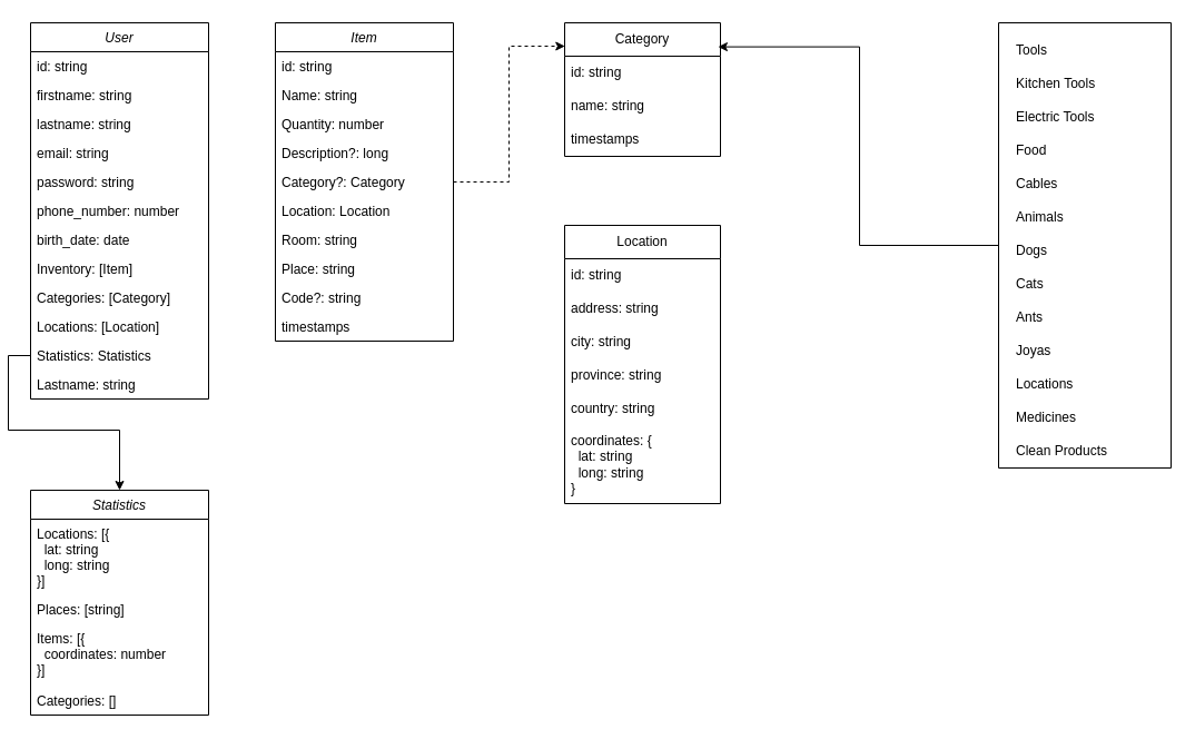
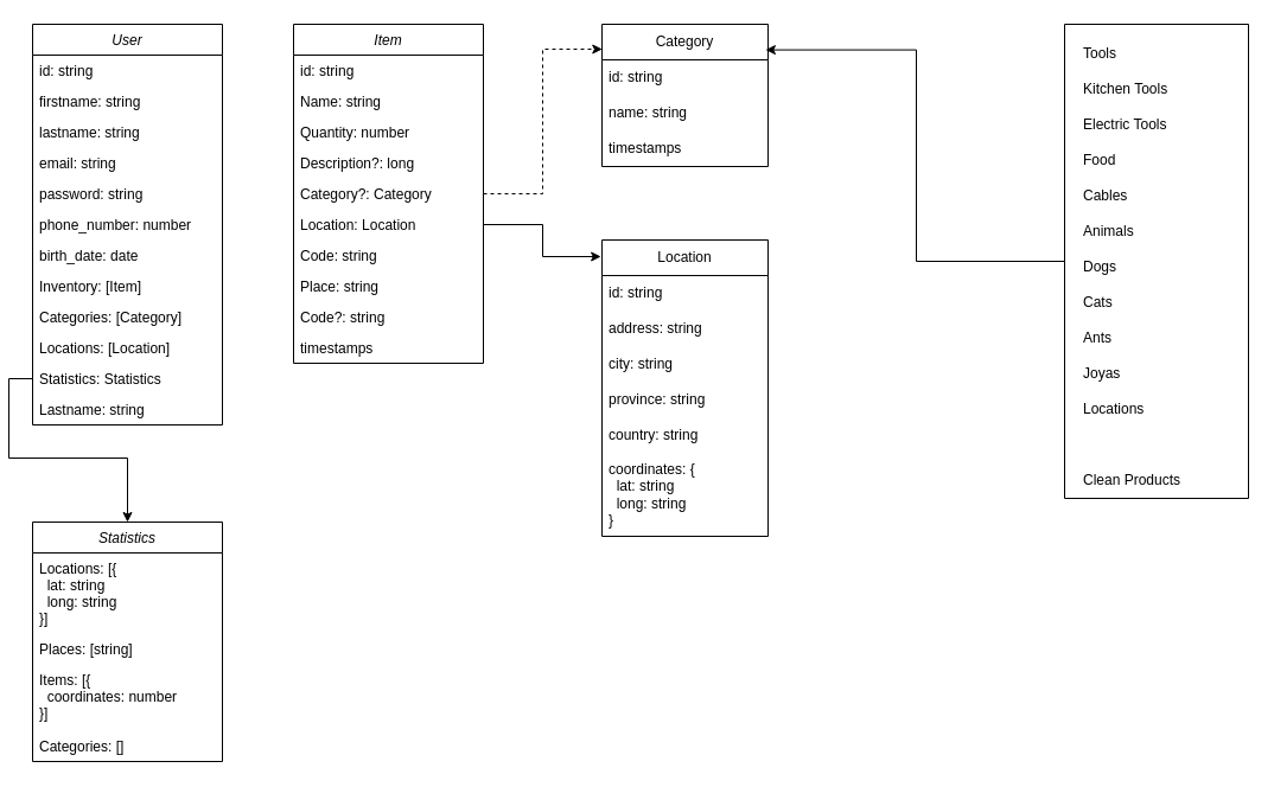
  <mxCell id="0" />
  <mxCell id="1" parent="0" />
  <mxCell id="2" value="" style="edgeStyle=orthogonalEdgeStyle;rounded=0;orthogonalLoop=1;jettySize=auto;html=1;" parent="1" source="14" target="27" edge="1"><mxGeometry relative="1" as="geometry" /></mxCell>
  <mxCell id="3" value="User" style="swimlane;fontStyle=2;align=center;verticalAlign=top;childLayout=stackLayout;horizontal=1;startSize=26;horizontalStack=0;resizeParent=1;resizeLast=0;collapsible=1;marginBottom=0;rounded=0;shadow=0;strokeWidth=1;" parent="1" vertex="1"><mxGeometry x="20" y="20" width="160" height="338" as="geometry"><mxRectangle x="230" y="140" width="160" height="26" as="alternateBounds" /></mxGeometry></mxCell>
  <mxCell id="4" value="id: string" style="text;align=left;verticalAlign=top;spacingLeft=4;spacingRight=4;overflow=hidden;rotatable=0;points=[[0,0.5],[1,0.5]];portConstraint=eastwest;" parent="3" vertex="1"><mxGeometry y="26" width="160" height="26" as="geometry" /></mxCell>
  <mxCell id="5" value="firstname: string" style="text;align=left;verticalAlign=top;spacingLeft=4;spacingRight=4;overflow=hidden;rotatable=0;points=[[0,0.5],[1,0.5]];portConstraint=eastwest;" parent="3" vertex="1"><mxGeometry y="52" width="160" height="26" as="geometry" /></mxCell>
  <mxCell id="6" value="lastname: string" style="text;align=left;verticalAlign=top;spacingLeft=4;spacingRight=4;overflow=hidden;rotatable=0;points=[[0,0.5],[1,0.5]];portConstraint=eastwest;rounded=0;shadow=0;html=0;" parent="3" vertex="1"><mxGeometry y="78" width="160" height="26" as="geometry" /></mxCell>
  <mxCell id="7" value="email: string" style="text;align=left;verticalAlign=top;spacingLeft=4;spacingRight=4;overflow=hidden;rotatable=0;points=[[0,0.5],[1,0.5]];portConstraint=eastwest;rounded=0;shadow=0;html=0;" parent="3" vertex="1"><mxGeometry y="104" width="160" height="26" as="geometry" /></mxCell>
  <mxCell id="8" value="password: string" style="text;align=left;verticalAlign=top;spacingLeft=4;spacingRight=4;overflow=hidden;rotatable=0;points=[[0,0.5],[1,0.5]];portConstraint=eastwest;rounded=0;shadow=0;html=0;" parent="3" vertex="1"><mxGeometry y="130" width="160" height="26" as="geometry" /></mxCell>
  <mxCell id="9" value="phone_number: number" style="text;align=left;verticalAlign=top;spacingLeft=4;spacingRight=4;overflow=hidden;rotatable=0;points=[[0,0.5],[1,0.5]];portConstraint=eastwest;rounded=0;shadow=0;html=0;" parent="3" vertex="1"><mxGeometry y="156" width="160" height="26" as="geometry" /></mxCell>
  <mxCell id="10" value="birth_date: date" style="text;align=left;verticalAlign=top;spacingLeft=4;spacingRight=4;overflow=hidden;rotatable=0;points=[[0,0.5],[1,0.5]];portConstraint=eastwest;rounded=0;shadow=0;html=0;" parent="3" vertex="1"><mxGeometry y="182" width="160" height="26" as="geometry" /></mxCell>
  <mxCell id="11" value="Inventory: [Item]" style="text;align=left;verticalAlign=top;spacingLeft=4;spacingRight=4;overflow=hidden;rotatable=0;points=[[0,0.5],[1,0.5]];portConstraint=eastwest;" parent="3" vertex="1"><mxGeometry y="208" width="160" height="26" as="geometry" /></mxCell>
  <mxCell id="12" value="Categories: [Category]" style="text;align=left;verticalAlign=top;spacingLeft=4;spacingRight=4;overflow=hidden;rotatable=0;points=[[0,0.5],[1,0.5]];portConstraint=eastwest;" parent="3" vertex="1"><mxGeometry y="234" width="160" height="26" as="geometry" /></mxCell>
  <mxCell id="13" value="Locations: [Location]" style="text;align=left;verticalAlign=top;spacingLeft=4;spacingRight=4;overflow=hidden;rotatable=0;points=[[0,0.5],[1,0.5]];portConstraint=eastwest;" parent="3" vertex="1"><mxGeometry y="260" width="160" height="26" as="geometry" /></mxCell>
  <mxCell id="14" value="Statistics: Statistics" style="text;align=left;verticalAlign=top;spacingLeft=4;spacingRight=4;overflow=hidden;rotatable=0;points=[[0,0.5],[1,0.5]];portConstraint=eastwest;" parent="3" vertex="1"><mxGeometry y="286" width="160" height="26" as="geometry" /></mxCell>
  <mxCell id="15" value="Lastname: string" style="text;align=left;verticalAlign=top;spacingLeft=4;spacingRight=4;overflow=hidden;rotatable=0;points=[[0,0.5],[1,0.5]];portConstraint=eastwest;rounded=0;shadow=0;html=0;" parent="3" vertex="1"><mxGeometry y="312" width="160" height="26" as="geometry" /></mxCell>
  <mxCell id="16" value="Item" style="swimlane;fontStyle=2;align=center;verticalAlign=top;childLayout=stackLayout;horizontal=1;startSize=26;horizontalStack=0;resizeParent=1;resizeLast=0;collapsible=1;marginBottom=0;rounded=0;shadow=0;strokeWidth=1;" parent="1" vertex="1"><mxGeometry x="240" y="20" width="160" height="286" as="geometry"><mxRectangle x="230" y="140" width="160" height="26" as="alternateBounds" /></mxGeometry></mxCell>
  <mxCell id="17" value="id: string" style="text;align=left;verticalAlign=top;spacingLeft=4;spacingRight=4;overflow=hidden;rotatable=0;points=[[0,0.5],[1,0.5]];portConstraint=eastwest;rounded=0;shadow=0;html=0;" parent="16" vertex="1"><mxGeometry y="26" width="160" height="26" as="geometry" /></mxCell>
  <mxCell id="18" value="Name: string" style="text;align=left;verticalAlign=top;spacingLeft=4;spacingRight=4;overflow=hidden;rotatable=0;points=[[0,0.5],[1,0.5]];portConstraint=eastwest;rounded=0;shadow=0;html=0;" parent="16" vertex="1"><mxGeometry y="52" width="160" height="26" as="geometry" /></mxCell>
  <mxCell id="19" value="Quantity: number" style="text;align=left;verticalAlign=top;spacingLeft=4;spacingRight=4;overflow=hidden;rotatable=0;points=[[0,0.5],[1,0.5]];portConstraint=eastwest;" parent="16" vertex="1"><mxGeometry y="78" width="160" height="26" as="geometry" /></mxCell>
  <mxCell id="20" value="Description?: long" style="text;align=left;verticalAlign=top;spacingLeft=4;spacingRight=4;overflow=hidden;rotatable=0;points=[[0,0.5],[1,0.5]];portConstraint=eastwest;" parent="16" vertex="1"><mxGeometry y="104" width="160" height="26" as="geometry" /></mxCell>
  <mxCell id="21" value="Category?: Category" style="text;align=left;verticalAlign=top;spacingLeft=4;spacingRight=4;overflow=hidden;rotatable=0;points=[[0,0.5],[1,0.5]];portConstraint=eastwest;rounded=0;shadow=0;html=0;" parent="16" vertex="1"><mxGeometry y="130" width="160" height="26" as="geometry" /></mxCell>
  <mxCell id="22" value="Location: Location" style="text;align=left;verticalAlign=top;spacingLeft=4;spacingRight=4;overflow=hidden;rotatable=0;points=[[0,0.5],[1,0.5]];portConstraint=eastwest;" parent="16" vertex="1"><mxGeometry y="156" width="160" height="26" as="geometry" /></mxCell>
- <mxCell id="23" value="Room: string" style="text;align=left;verticalAlign=top;spacingLeft=4;spacingRight=4;overflow=hidden;rotatable=0;points=[[0,0.5],[1,0.5]];portConstraint=eastwest;" parent="16" vertex="1"><mxGeometry y="182" width="160" height="26" as="geometry" /></mxCell>
+ <mxCell id="23" value="Code: string" style="text;align=left;verticalAlign=top;spacingLeft=4;spacingRight=4;overflow=hidden;rotatable=0;points=[[0,0.5],[1,0.5]];portConstraint=eastwest;" parent="16" vertex="1"><mxGeometry y="182" width="160" height="26" as="geometry" /></mxCell>
  <mxCell id="24" value="Place: string" style="text;align=left;verticalAlign=top;spacingLeft=4;spacingRight=4;overflow=hidden;rotatable=0;points=[[0,0.5],[1,0.5]];portConstraint=eastwest;rounded=0;shadow=0;html=0;" parent="16" vertex="1"><mxGeometry y="208" width="160" height="26" as="geometry" /></mxCell>
  <mxCell id="25" value="Code?: string" style="text;align=left;verticalAlign=top;spacingLeft=4;spacingRight=4;overflow=hidden;rotatable=0;points=[[0,0.5],[1,0.5]];portConstraint=eastwest;rounded=0;shadow=0;html=0;" parent="16" vertex="1"><mxGeometry y="234" width="160" height="26" as="geometry" /></mxCell>
  <mxCell id="26" value="timestamps" style="text;align=left;verticalAlign=top;spacingLeft=4;spacingRight=4;overflow=hidden;rotatable=0;points=[[0,0.5],[1,0.5]];portConstraint=eastwest;rounded=0;shadow=0;html=0;" parent="16" vertex="1"><mxGeometry y="260" width="160" height="26" as="geometry" /></mxCell>
  <mxCell id="27" value="Statistics" style="swimlane;fontStyle=2;align=center;verticalAlign=top;childLayout=stackLayout;horizontal=1;startSize=26;horizontalStack=0;resizeParent=1;resizeLast=0;collapsible=1;marginBottom=0;rounded=0;shadow=0;strokeWidth=1;" parent="1" vertex="1"><mxGeometry x="20" y="440" width="160" height="202" as="geometry"><mxRectangle x="230" y="140" width="160" height="26" as="alternateBounds" /></mxGeometry></mxCell>
  <mxCell id="28" value="Locations: [{&#10;  lat: string&#10;  long: string&#10;}]" style="text;align=left;verticalAlign=top;spacingLeft=4;spacingRight=4;overflow=hidden;rotatable=0;points=[[0,0.5],[1,0.5]];portConstraint=eastwest;rounded=0;shadow=0;html=0;" parent="27" vertex="1"><mxGeometry y="26" width="160" height="68" as="geometry" /></mxCell>
  <mxCell id="29" value="Places: [string]" style="text;align=left;verticalAlign=top;spacingLeft=4;spacingRight=4;overflow=hidden;rotatable=0;points=[[0,0.5],[1,0.5]];portConstraint=eastwest;" parent="27" vertex="1"><mxGeometry y="94" width="160" height="26" as="geometry" /></mxCell>
  <mxCell id="30" value="Items: [{&#10;  coordinates: number&#10;}]" style="text;align=left;verticalAlign=top;spacingLeft=4;spacingRight=4;overflow=hidden;rotatable=0;points=[[0,0.5],[1,0.5]];portConstraint=eastwest;rounded=0;shadow=0;html=0;" parent="27" vertex="1"><mxGeometry y="120" width="160" height="56" as="geometry" /></mxCell>
  <mxCell id="31" value="Categories: []" style="text;align=left;verticalAlign=top;spacingLeft=4;spacingRight=4;overflow=hidden;rotatable=0;points=[[0,0.5],[1,0.5]];portConstraint=eastwest;rounded=0;shadow=0;html=0;" parent="27" vertex="1"><mxGeometry y="176" width="160" height="26" as="geometry" /></mxCell>
  <mxCell id="32" value="Category" style="swimlane;fontStyle=0;childLayout=stackLayout;horizontal=1;startSize=30;horizontalStack=0;resizeParent=1;resizeParentMax=0;resizeLast=0;collapsible=1;marginBottom=0;whiteSpace=wrap;html=1;" parent="1" vertex="1"><mxGeometry x="500" y="20" width="140" height="120" as="geometry" /></mxCell>
  <mxCell id="33" value="id: string" style="text;strokeColor=none;fillColor=none;align=left;verticalAlign=middle;spacingLeft=4;spacingRight=4;overflow=hidden;points=[[0,0.5],[1,0.5]];portConstraint=eastwest;rotatable=0;whiteSpace=wrap;html=1;" parent="32" vertex="1"><mxGeometry y="30" width="140" height="30" as="geometry" /></mxCell>
  <mxCell id="34" value="name: string" style="text;strokeColor=none;fillColor=none;align=left;verticalAlign=middle;spacingLeft=4;spacingRight=4;overflow=hidden;points=[[0,0.5],[1,0.5]];portConstraint=eastwest;rotatable=0;whiteSpace=wrap;html=1;" parent="32" vertex="1"><mxGeometry y="60" width="140" height="30" as="geometry" /></mxCell>
  <mxCell id="35" value="timestamps" style="text;strokeColor=none;fillColor=none;align=left;verticalAlign=middle;spacingLeft=4;spacingRight=4;overflow=hidden;points=[[0,0.5],[1,0.5]];portConstraint=eastwest;rotatable=0;whiteSpace=wrap;html=1;" parent="32" vertex="1"><mxGeometry y="90" width="140" height="30" as="geometry" /></mxCell>
  <mxCell id="36" style="edgeStyle=orthogonalEdgeStyle;rounded=0;orthogonalLoop=1;jettySize=auto;html=1;entryX=0.985;entryY=0.18;entryDx=0;entryDy=0;entryPerimeter=0;" parent="1" source="37" target="32" edge="1"><mxGeometry relative="1" as="geometry"><mxPoint x="820" y="35" as="targetPoint" /></mxGeometry></mxCell>
  <mxCell id="37" value="" style="swimlane;startSize=0;" parent="1" vertex="1"><mxGeometry x="890" y="20" width="155" height="400" as="geometry" /></mxCell>
  <mxCell id="38" value="Tools" style="text;strokeColor=none;fillColor=none;align=left;verticalAlign=middle;spacingLeft=4;spacingRight=4;overflow=hidden;points=[[0,0.5],[1,0.5]];portConstraint=eastwest;rotatable=0;whiteSpace=wrap;html=1;" parent="37" vertex="1"><mxGeometry x="10" y="10" width="140" height="30" as="geometry" /></mxCell>
  <mxCell id="39" value="Kitchen Tools" style="text;strokeColor=none;fillColor=none;align=left;verticalAlign=middle;spacingLeft=4;spacingRight=4;overflow=hidden;points=[[0,0.5],[1,0.5]];portConstraint=eastwest;rotatable=0;whiteSpace=wrap;html=1;" parent="37" vertex="1"><mxGeometry x="10" y="40" width="140" height="30" as="geometry" /></mxCell>
  <mxCell id="40" value="Electric Tools" style="text;strokeColor=none;fillColor=none;align=left;verticalAlign=middle;spacingLeft=4;spacingRight=4;overflow=hidden;points=[[0,0.5],[1,0.5]];portConstraint=eastwest;rotatable=0;whiteSpace=wrap;html=1;" parent="37" vertex="1"><mxGeometry x="10" y="70" width="140" height="30" as="geometry" /></mxCell>
  <mxCell id="41" value="Cables" style="text;strokeColor=none;fillColor=none;align=left;verticalAlign=middle;spacingLeft=4;spacingRight=4;overflow=hidden;points=[[0,0.5],[1,0.5]];portConstraint=eastwest;rotatable=0;whiteSpace=wrap;html=1;" parent="37" vertex="1"><mxGeometry x="10" y="130" width="140" height="30" as="geometry" /></mxCell>
  <mxCell id="42" value="Food" style="text;strokeColor=none;fillColor=none;align=left;verticalAlign=middle;spacingLeft=4;spacingRight=4;overflow=hidden;points=[[0,0.5],[1,0.5]];portConstraint=eastwest;rotatable=0;whiteSpace=wrap;html=1;" parent="37" vertex="1"><mxGeometry x="10" y="100" width="140" height="30" as="geometry" /></mxCell>
  <mxCell id="43" value="Animals" style="text;strokeColor=none;fillColor=none;align=left;verticalAlign=middle;spacingLeft=4;spacingRight=4;overflow=hidden;points=[[0,0.5],[1,0.5]];portConstraint=eastwest;rotatable=0;whiteSpace=wrap;html=1;" parent="37" vertex="1"><mxGeometry x="10" y="160" width="140" height="30" as="geometry" /></mxCell>
  <mxCell id="44" value="Dogs" style="text;strokeColor=none;fillColor=none;align=left;verticalAlign=middle;spacingLeft=4;spacingRight=4;overflow=hidden;points=[[0,0.5],[1,0.5]];portConstraint=eastwest;rotatable=0;whiteSpace=wrap;html=1;" parent="37" vertex="1"><mxGeometry x="10" y="190" width="140" height="30" as="geometry" /></mxCell>
  <mxCell id="45" value="Cats" style="text;strokeColor=none;fillColor=none;align=left;verticalAlign=middle;spacingLeft=4;spacingRight=4;overflow=hidden;points=[[0,0.5],[1,0.5]];portConstraint=eastwest;rotatable=0;whiteSpace=wrap;html=1;" parent="37" vertex="1"><mxGeometry x="10" y="220" width="140" height="30" as="geometry" /></mxCell>
  <mxCell id="46" value="Ants" style="text;strokeColor=none;fillColor=none;align=left;verticalAlign=middle;spacingLeft=4;spacingRight=4;overflow=hidden;points=[[0,0.5],[1,0.5]];portConstraint=eastwest;rotatable=0;whiteSpace=wrap;html=1;" parent="37" vertex="1"><mxGeometry x="10" y="250" width="140" height="30" as="geometry" /></mxCell>
  <mxCell id="47" value="Joyas" style="text;strokeColor=none;fillColor=none;align=left;verticalAlign=middle;spacingLeft=4;spacingRight=4;overflow=hidden;points=[[0,0.5],[1,0.5]];portConstraint=eastwest;rotatable=0;whiteSpace=wrap;html=1;" parent="37" vertex="1"><mxGeometry x="10" y="280" width="140" height="30" as="geometry" /></mxCell>
  <mxCell id="48" value="Locations" style="text;strokeColor=none;fillColor=none;align=left;verticalAlign=middle;spacingLeft=4;spacingRight=4;overflow=hidden;points=[[0,0.5],[1,0.5]];portConstraint=eastwest;rotatable=0;whiteSpace=wrap;html=1;" parent="37" vertex="1"><mxGeometry x="10" y="310" width="140" height="30" as="geometry" /></mxCell>
- <mxCell id="49" value="Medicines" style="text;strokeColor=none;fillColor=none;align=left;verticalAlign=middle;spacingLeft=4;spacingRight=4;overflow=hidden;points=[[0,0.5],[1,0.5]];portConstraint=eastwest;rotatable=0;whiteSpace=wrap;html=1;" parent="37" vertex="1"><mxGeometry x="10" y="340" width="140" height="30" as="geometry" /></mxCell>
  <mxCell id="50" value="Clean Products" style="text;strokeColor=none;fillColor=none;align=left;verticalAlign=middle;spacingLeft=4;spacingRight=4;overflow=hidden;points=[[0,0.5],[1,0.5]];portConstraint=eastwest;rotatable=0;whiteSpace=wrap;html=1;" parent="37" vertex="1"><mxGeometry x="10" y="370" width="140" height="30" as="geometry" /></mxCell>
  <mxCell id="51" style="edgeStyle=orthogonalEdgeStyle;rounded=0;orthogonalLoop=1;jettySize=auto;html=1;entryX=0.002;entryY=0.175;entryDx=0;entryDy=0;entryPerimeter=0;dashed=1;" parent="1" source="21" target="32" edge="1"><mxGeometry relative="1" as="geometry" /></mxCell>
  <mxCell id="52" value="Location" style="swimlane;fontStyle=0;childLayout=stackLayout;horizontal=1;startSize=30;horizontalStack=0;resizeParent=1;resizeParentMax=0;resizeLast=0;collapsible=1;marginBottom=0;whiteSpace=wrap;html=1;" parent="1" vertex="1"><mxGeometry x="500" y="202" width="140" height="250" as="geometry" /></mxCell>
  <mxCell id="53" value="id: string" style="text;strokeColor=none;fillColor=none;align=left;verticalAlign=middle;spacingLeft=4;spacingRight=4;overflow=hidden;points=[[0,0.5],[1,0.5]];portConstraint=eastwest;rotatable=0;whiteSpace=wrap;html=1;" parent="52" vertex="1"><mxGeometry y="30" width="140" height="30" as="geometry" /></mxCell>
  <mxCell id="54" value="address: string" style="text;strokeColor=none;fillColor=none;align=left;verticalAlign=middle;spacingLeft=4;spacingRight=4;overflow=hidden;points=[[0,0.5],[1,0.5]];portConstraint=eastwest;rotatable=0;whiteSpace=wrap;html=1;" parent="52" vertex="1"><mxGeometry y="60" width="140" height="30" as="geometry" /></mxCell>
  <mxCell id="55" value="city: string" style="text;strokeColor=none;fillColor=none;align=left;verticalAlign=middle;spacingLeft=4;spacingRight=4;overflow=hidden;points=[[0,0.5],[1,0.5]];portConstraint=eastwest;rotatable=0;whiteSpace=wrap;html=1;" parent="52" vertex="1"><mxGeometry y="90" width="140" height="30" as="geometry" /></mxCell>
  <mxCell id="56" value="province: string" style="text;strokeColor=none;fillColor=none;align=left;verticalAlign=middle;spacingLeft=4;spacingRight=4;overflow=hidden;points=[[0,0.5],[1,0.5]];portConstraint=eastwest;rotatable=0;whiteSpace=wrap;html=1;" parent="52" vertex="1"><mxGeometry y="120" width="140" height="30" as="geometry" /></mxCell>
  <mxCell id="57" value="country: string" style="text;strokeColor=none;fillColor=none;align=left;verticalAlign=middle;spacingLeft=4;spacingRight=4;overflow=hidden;points=[[0,0.5],[1,0.5]];portConstraint=eastwest;rotatable=0;whiteSpace=wrap;html=1;" parent="52" vertex="1"><mxGeometry y="150" width="140" height="30" as="geometry" /></mxCell>
  <mxCell id="58" value="coordinates: {&lt;br&gt;&amp;nbsp; lat: string&lt;br&gt;&amp;nbsp; long: string&lt;br&gt;}" style="text;strokeColor=none;fillColor=none;align=left;verticalAlign=middle;spacingLeft=4;spacingRight=4;overflow=hidden;points=[[0,0.5],[1,0.5]];portConstraint=eastwest;rotatable=0;whiteSpace=wrap;html=1;" parent="52" vertex="1"><mxGeometry y="180" width="140" height="70" as="geometry" /></mxCell>
+ <mxCell id="59" style="edgeStyle=orthogonalEdgeStyle;rounded=0;orthogonalLoop=1;jettySize=auto;html=1;entryX=-0.006;entryY=0.056;entryDx=0;entryDy=0;entryPerimeter=0;" parent="1" source="22" target="52" edge="1"><mxGeometry relative="1" as="geometry" /></mxCell>
